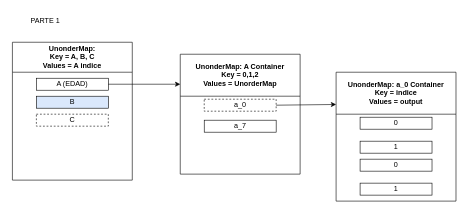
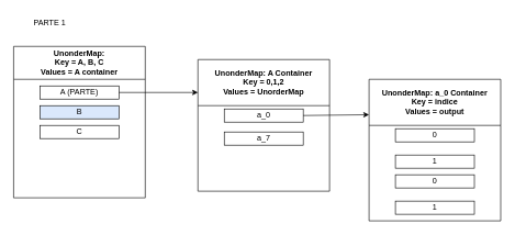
  <mxCell id="0" />
  <mxCell id="1" parent="0" />
- <mxCell id="2" value="UnonderMap:&lt;br&gt;Key = A, B, C&lt;br&gt;Values = A indice" style="swimlane;whiteSpace=wrap;html=1;startSize=50;" vertex="1" parent="1"><mxGeometry x="20" y="70" width="200" height="230" as="geometry" /></mxCell>
- <mxCell id="3" value="A (EDAD)" style="whiteSpace=wrap;html=1;" vertex="1" parent="2"><mxGeometry x="40" y="60" width="120" height="20" as="geometry" /></mxCell>
+ <mxCell id="2" value="UnonderMap:&lt;br&gt;Key = A, B, C&lt;br&gt;Values = A container" style="swimlane;whiteSpace=wrap;html=1;startSize=50;" vertex="1" parent="1"><mxGeometry x="20" y="70" width="200" height="230" as="geometry" /></mxCell>
+ <mxCell id="3" value="A (PARTE)" style="whiteSpace=wrap;html=1;" vertex="1" parent="2"><mxGeometry x="40" y="60" width="120" height="20" as="geometry" /></mxCell>
  <mxCell id="4" style="edgeStyle=orthogonalEdgeStyle;rounded=0;orthogonalLoop=1;jettySize=auto;html=1;exitX=0.5;exitY=1;exitDx=0;exitDy=0;" edge="1" parent="2" source="3" target="3"><mxGeometry relative="1" as="geometry" /></mxCell>
  <mxCell id="5" value="B" style="whiteSpace=wrap;html=1;fillColor=#dae8fc;" vertex="1" parent="2"><mxGeometry x="40" y="90" width="120" height="20" as="geometry" /></mxCell>
- <mxCell id="6" value="C" style="rounded=0;whiteSpace=wrap;html=1;dashed=1;" vertex="1" parent="2"><mxGeometry x="40" y="120" width="120" height="20" as="geometry" /></mxCell>
+ <mxCell id="6" value="C" style="rounded=0;whiteSpace=wrap;html=1;" vertex="1" parent="2"><mxGeometry x="40" y="120" width="120" height="20" as="geometry" /></mxCell>
  <mxCell id="7" value="UnonderMap: A Container&lt;br&gt;Key = 0,1,2&lt;br&gt;Values = UnorderMap" style="swimlane;whiteSpace=wrap;html=1;startSize=70;" vertex="1" parent="1"><mxGeometry x="300" y="90" width="200" height="200" as="geometry" /></mxCell>
- <mxCell id="8" value="a_0" style="whiteSpace=wrap;html=1;dashed=1;" vertex="1" parent="7"><mxGeometry x="40" y="75" width="120" height="20" as="geometry" /></mxCell>
+ <mxCell id="8" value="a_0" style="whiteSpace=wrap;html=1;" vertex="1" parent="7"><mxGeometry x="40" y="75" width="120" height="20" as="geometry" /></mxCell>
  <mxCell id="9" value="a_7" style="whiteSpace=wrap;html=1;" vertex="1" parent="7"><mxGeometry x="40" y="110" width="120" height="20" as="geometry" /></mxCell>
  <mxCell id="10" value="" style="endArrow=classic;html=1;rounded=0;exitX=1;exitY=0.5;exitDx=0;exitDy=0;entryX=0;entryY=0.25;entryDx=0;entryDy=0;" edge="1" parent="1" source="3" target="7"><mxGeometry width="50" height="50" relative="1" as="geometry"><mxPoint x="380" y="450" as="sourcePoint" /><mxPoint x="430" y="400" as="targetPoint" /></mxGeometry></mxCell>
  <mxCell id="11" value="UnonderMap: a_0 Container&lt;br&gt;Key = indice&lt;br&gt;Values = output" style="swimlane;whiteSpace=wrap;html=1;startSize=70;" vertex="1" parent="1"><mxGeometry x="560" y="120" width="200" height="215" as="geometry" /></mxCell>
  <mxCell id="12" value="0" style="whiteSpace=wrap;html=1;" vertex="1" parent="11"><mxGeometry x="40" y="75" width="120" height="20" as="geometry" /></mxCell>
  <mxCell id="13" value="1" style="whiteSpace=wrap;html=1;" vertex="1" parent="11"><mxGeometry x="40" y="115" width="120" height="20" as="geometry" /></mxCell>
  <mxCell id="14" value="0" style="whiteSpace=wrap;html=1;" vertex="1" parent="11"><mxGeometry x="40" y="145" width="120" height="20" as="geometry" /></mxCell>
  <mxCell id="15" value="1" style="whiteSpace=wrap;html=1;" vertex="1" parent="11"><mxGeometry x="40" y="185" width="120" height="20" as="geometry" /></mxCell>
  <mxCell id="16" value="" style="endArrow=classic;html=1;rounded=0;exitX=1;exitY=0.5;exitDx=0;exitDy=0;entryX=0;entryY=0.25;entryDx=0;entryDy=0;" edge="1" parent="1" source="8" target="11"><mxGeometry width="50" height="50" relative="1" as="geometry"><mxPoint x="486" y="200" as="sourcePoint" /><mxPoint x="610" y="195" as="targetPoint" /></mxGeometry></mxCell>
  <mxCell id="17" value="PARTE 1" style="text;html=1;strokeColor=none;fillColor=none;align=center;verticalAlign=middle;whiteSpace=wrap;rounded=0;" vertex="1" parent="1"><mxGeometry x="45" y="20" width="60" height="30" as="geometry" /></mxCell>
